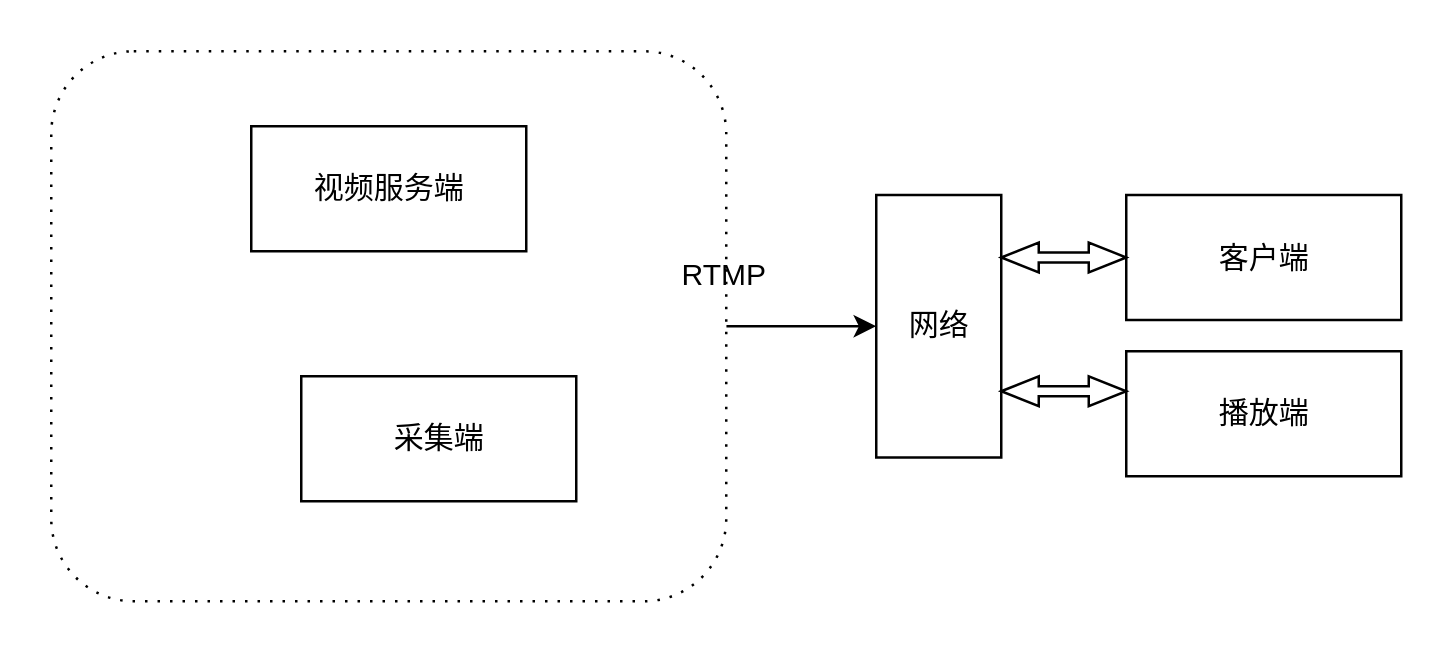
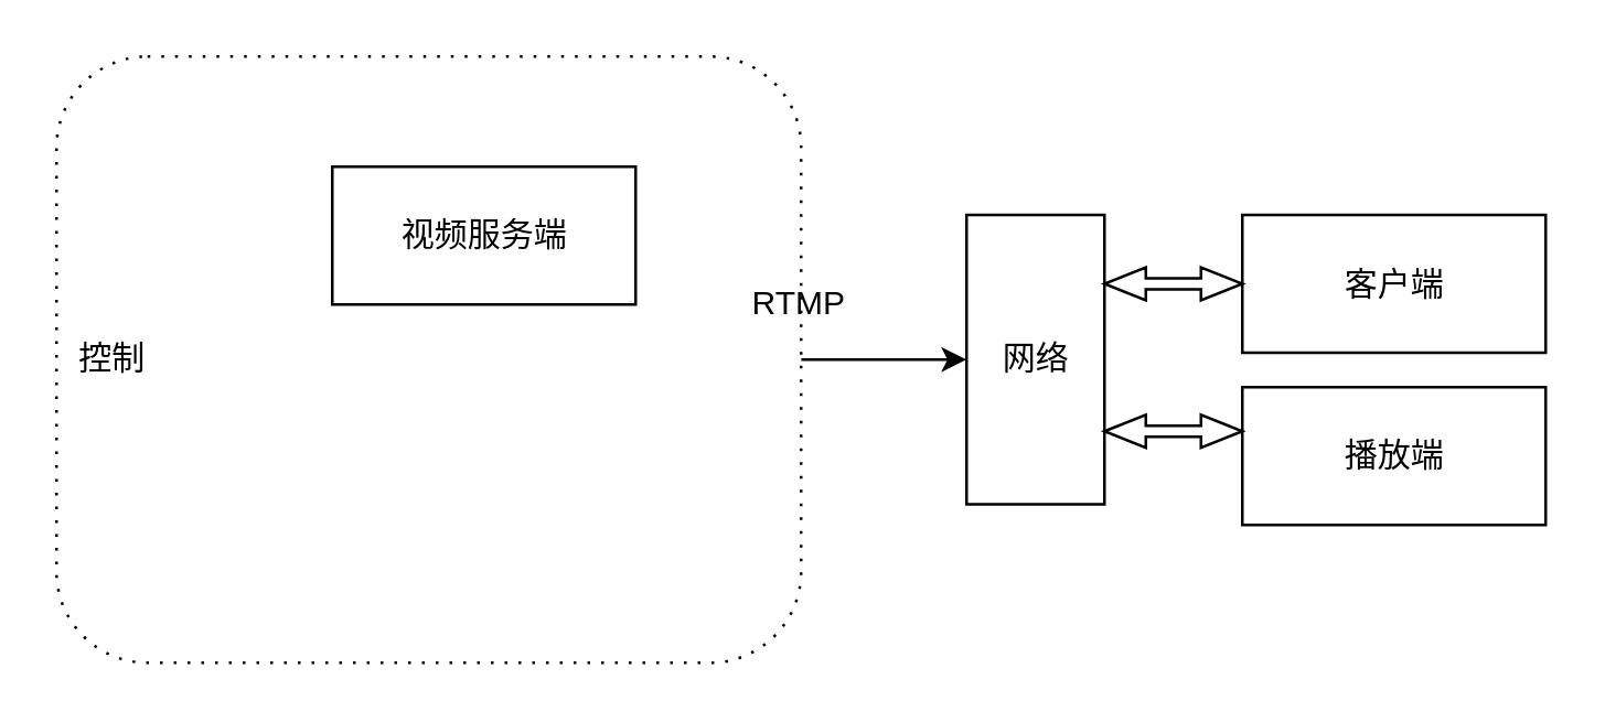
  <mxCell id="0" />
  <mxCell id="1" parent="0" />
  <mxCell id="2" style="edgeStyle=orthogonalEdgeStyle;rounded=0;orthogonalLoop=1;jettySize=auto;html=1;" parent="1" source="3" edge="1"><mxGeometry relative="1" as="geometry"><mxPoint x="350" y="130" as="targetPoint" /></mxGeometry></mxCell>
  <mxCell id="3" value="" style="shape=ext;rounded=1;html=1;whiteSpace=wrap;dashed=1;dashPattern=1 4;" parent="1" vertex="1"><mxGeometry x="20" y="20" width="270" height="220" as="geometry" /></mxCell>
- <mxCell id="5" value="视频服务端" style="html=1;" parent="1" vertex="1"><mxGeometry x="100" y="50" width="110" height="50" as="geometry" /></mxCell>
- <mxCell id="6" value="采集端" style="html=1;" parent="1" vertex="1"><mxGeometry x="120" y="150" width="110" height="50" as="geometry" /></mxCell>
+ <mxCell id="4" value="控制" style="text;html=1;align=center;verticalAlign=middle;resizable=0;points=[];autosize=1;" parent="1" vertex="1"><mxGeometry x="20" y="120" width="40" height="20" as="geometry" /></mxCell>
+ <mxCell id="5" value="视频服务端" style="html=1;" parent="1" vertex="1"><mxGeometry x="120" y="60" width="110" height="50" as="geometry" /></mxCell>
  <mxCell id="7" value="RTMP" style="text;html=1;align=center;verticalAlign=middle;resizable=0;points=[];autosize=1;" parent="1" vertex="1"><mxGeometry x="264" y="100" width="50" height="20" as="geometry" /></mxCell>
  <mxCell id="8" value="网络" style="html=1;" parent="1" vertex="1"><mxGeometry x="350" y="77.5" width="50" height="105" as="geometry" /></mxCell>
  <mxCell id="9" value="客户端" style="html=1;" parent="1" vertex="1"><mxGeometry x="450" y="77.5" width="110" height="50" as="geometry" /></mxCell>
  <mxCell id="10" value="播放端" style="html=1;" parent="1" vertex="1"><mxGeometry x="450" y="140" width="110" height="50" as="geometry" /></mxCell>
  <mxCell id="11" value="" style="shape=doubleArrow;whiteSpace=wrap;html=1;arrowWidth=0.333;arrowSize=0.3;" parent="1" vertex="1"><mxGeometry x="400" y="96.5" width="50" height="12" as="geometry" /></mxCell>
  <mxCell id="12" value="" style="shape=doubleArrow;whiteSpace=wrap;html=1;arrowWidth=0.333;arrowSize=0.3;" parent="1" vertex="1"><mxGeometry x="400" y="150" width="50" height="12" as="geometry" /></mxCell>
